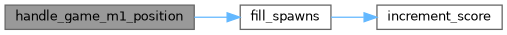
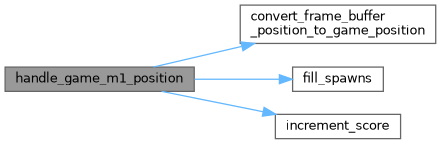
  digraph {
    rankdir=LR
    node [color=grey40 fillcolor=white fontname=Helvetica fontsize=10 shape=box style=filled]
    edge [color=steelblue1 fontname=Helvetica fontsize=10 labelfontname=Helvetica labelfontsize=10 style=solid]
    n1 [color=gray40 fillcolor=grey60 fontcolor=black height=0.2 label=handle_game_m1_position width=0.4]
+   n2 [height=0.2 label="convert_frame_buffer\l_position_to_game_position" width=0.4]
    n3 [height=0.2 label=fill_spawns width=0.4]
    n4 [height=0.2 label=increment_score width=0.4]
+   n1 -> n2
    n1 -> n3
-   n3 -> n4
+   n1 -> n4
  }
